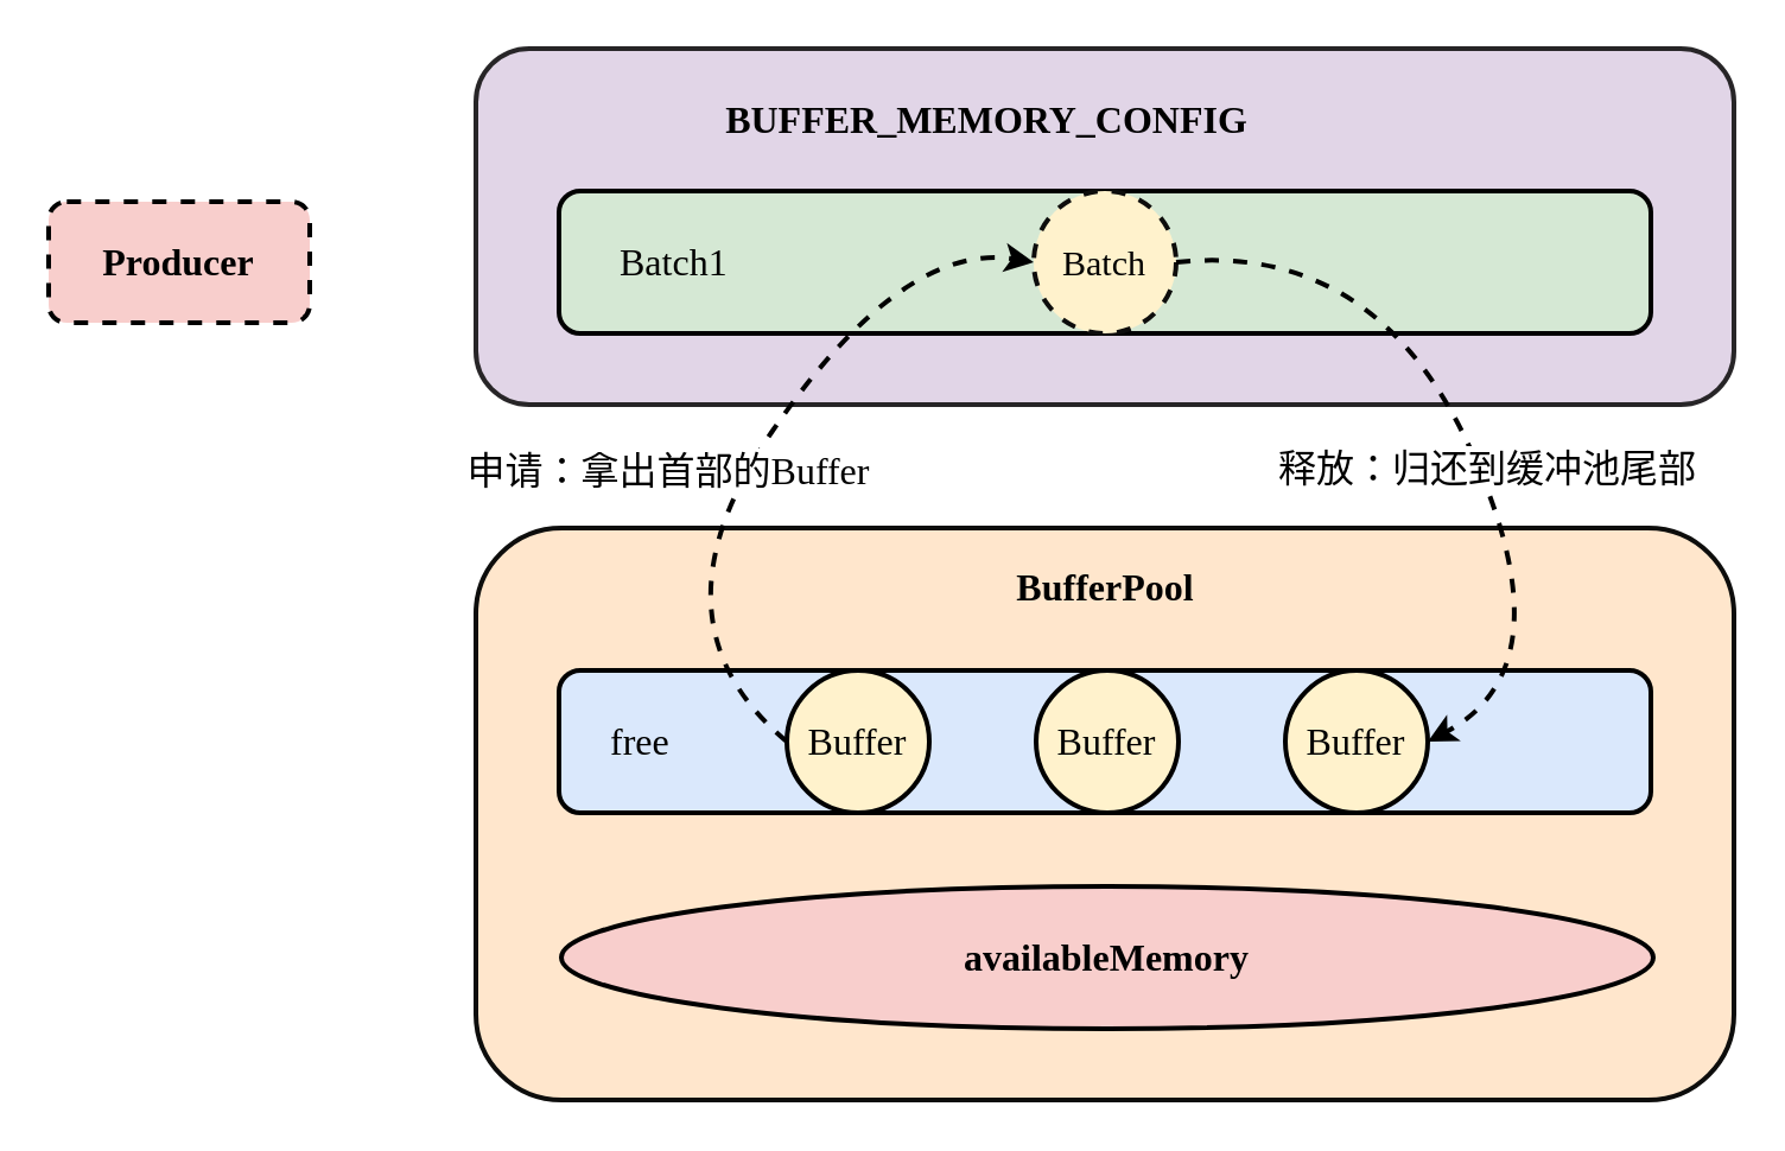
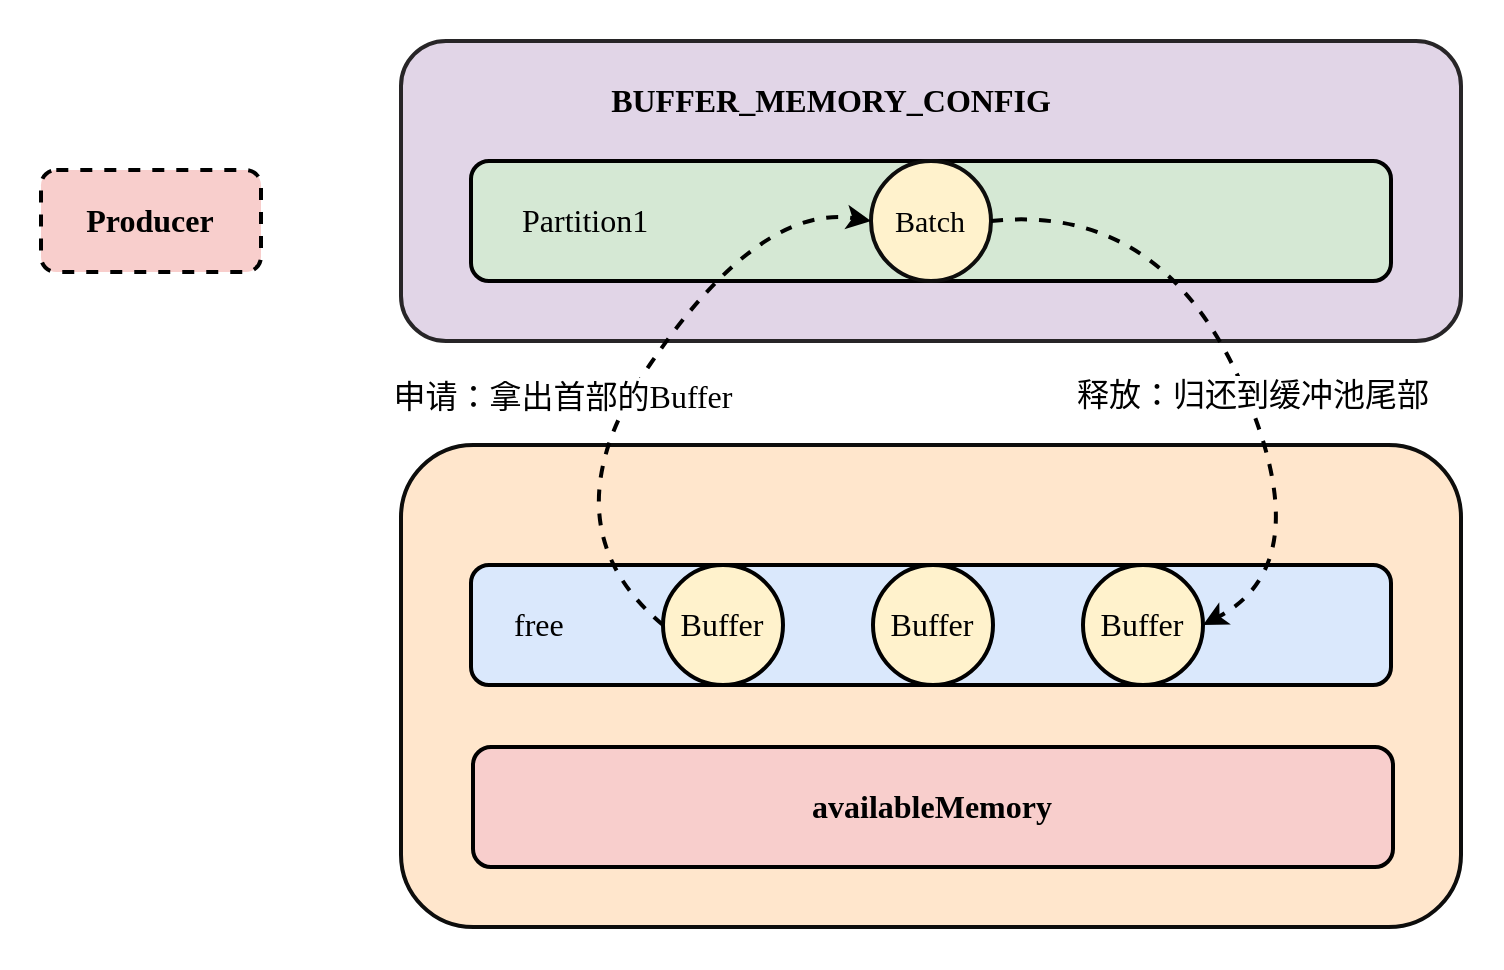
  <mxCell id="0" />
  <mxCell id="1" parent="0" />
  <mxCell id="2" value="" style="rounded=1;whiteSpace=wrap;html=1;fillColor=#e1d5e7;strokeColor=#272527;strokeWidth=2;" vertex="1" parent="1"><mxGeometry x="200" y="20" width="530" height="150" as="geometry" /></mxCell>
- <mxCell id="3" value="&lt;font face=&quot;Times New Roman&quot; style=&quot;font-size: 16px;&quot;&gt;&amp;nbsp; &amp;nbsp; &amp;nbsp; &lt;font style=&quot;font-size: 16px;&quot;&gt;Batch1&lt;/font&gt;&lt;/font&gt;" style="rounded=1;whiteSpace=wrap;html=1;fillColor=#d5e8d4;strokeColor=#000000;align=left;strokeWidth=2;" vertex="1" parent="1"><mxGeometry x="235" y="80" width="460" height="60" as="geometry" /></mxCell>
+ <mxCell id="3" value="&lt;font face=&quot;Times New Roman&quot; style=&quot;font-size: 16px;&quot;&gt;&amp;nbsp; &amp;nbsp; &amp;nbsp; &lt;font style=&quot;font-size: 16px;&quot;&gt;Partition1&lt;/font&gt;&lt;/font&gt;" style="rounded=1;whiteSpace=wrap;html=1;fillColor=#d5e8d4;strokeColor=#000000;align=left;strokeWidth=2;" vertex="1" parent="1"><mxGeometry x="235" y="80" width="460" height="60" as="geometry" /></mxCell>
  <mxCell id="4" value="&lt;font size=&quot;1&quot; style=&quot;&quot; face=&quot;Times New Roman&quot;&gt;&lt;b style=&quot;font-size: 16px;&quot;&gt;BUFFER_MEMORY_CONFIG&lt;/b&gt;&lt;/font&gt;" style="text;html=1;align=center;verticalAlign=middle;resizable=0;points=[];autosize=1;strokeColor=none;fillColor=none;" vertex="1" parent="1"><mxGeometry x="295" y="35" width="240" height="30" as="geometry" /></mxCell>
- <mxCell id="5" value="&lt;font face=&quot;Times New Roman&quot; style=&quot;font-size: 15px;&quot;&gt;Batch&lt;/font&gt;" style="ellipse;whiteSpace=wrap;html=1;aspect=fixed;fillColor=#fff2cc;strokeColor=#0d0d0c;strokeWidth=2;dashed=1;" vertex="1" parent="1"><mxGeometry x="435" y="80" width="60" height="60" as="geometry" /></mxCell>
+ <mxCell id="5" value="&lt;font face=&quot;Times New Roman&quot; style=&quot;font-size: 15px;&quot;&gt;Batch&lt;/font&gt;" style="ellipse;whiteSpace=wrap;html=1;aspect=fixed;fillColor=#fff2cc;strokeColor=#0d0d0c;strokeWidth=2;" vertex="1" parent="1"><mxGeometry x="435" y="80" width="60" height="60" as="geometry" /></mxCell>
  <mxCell id="6" value="" style="rounded=1;whiteSpace=wrap;html=1;fillColor=#ffe6cc;strokeColor=#0d0d0c;strokeWidth=2;" vertex="1" parent="1"><mxGeometry x="200" y="222" width="530" height="241" as="geometry" /></mxCell>
  <mxCell id="7" value="&lt;font face=&quot;Times New Roman&quot; style=&quot;font-size: 16px;&quot;&gt;&amp;nbsp; &amp;nbsp; &amp;nbsp;free&lt;/font&gt;" style="rounded=1;whiteSpace=wrap;html=1;align=left;fillColor=#dae8fc;strokeColor=#000000;strokeWidth=2;" vertex="1" parent="1"><mxGeometry x="235" y="282" width="460" height="60" as="geometry" /></mxCell>
- <mxCell id="8" value="&lt;b&gt;&lt;font style=&quot;font-size: 16px;&quot; face=&quot;Times New Roman&quot;&gt;BufferPool&lt;/font&gt;&lt;/b&gt;" style="text;html=1;align=center;verticalAlign=middle;resizable=0;points=[];autosize=1;strokeColor=none;fillColor=none;" vertex="1" parent="1"><mxGeometry x="415" y="232" width="100" height="30" as="geometry" /></mxCell>
  <mxCell id="9" value="&lt;font face=&quot;Times New Roman&quot; style=&quot;font-size: 16px;&quot;&gt;Buffer&lt;/font&gt;" style="ellipse;whiteSpace=wrap;html=1;aspect=fixed;fillColor=#fff2cc;strokeColor=#000000;strokeWidth=2;" vertex="1" parent="1"><mxGeometry x="331" y="282" width="60" height="60" as="geometry" /></mxCell>
- <mxCell id="10" value="&lt;b&gt;&lt;font style=&quot;font-size: 16px;&quot; face=&quot;Times New Roman&quot;&gt;availableMemory&lt;/font&gt;&lt;/b&gt;" style="ellipse;whiteSpace=wrap;html=1;fillColor=#f8cecc;strokeColor=#000000;strokeWidth=2;" vertex="1" parent="1"><mxGeometry x="236" y="373" width="460" height="60" as="geometry" /></mxCell>
+ <mxCell id="10" value="&lt;b&gt;&lt;font style=&quot;font-size: 16px;&quot; face=&quot;Times New Roman&quot;&gt;availableMemory&lt;/font&gt;&lt;/b&gt;" style="rounded=1;whiteSpace=wrap;html=1;fillColor=#f8cecc;strokeColor=#000000;strokeWidth=2;" vertex="1" parent="1"><mxGeometry x="236" y="373" width="460" height="60" as="geometry" /></mxCell>
  <mxCell id="11" value="&lt;font face=&quot;Times New Roman&quot; style=&quot;font-size: 16px;&quot;&gt;Buffer&lt;/font&gt;" style="ellipse;whiteSpace=wrap;html=1;aspect=fixed;fillColor=#fff2cc;strokeColor=#000000;strokeWidth=2;" vertex="1" parent="1"><mxGeometry x="436" y="282" width="60" height="60" as="geometry" /></mxCell>
  <mxCell id="12" value="&lt;font face=&quot;Times New Roman&quot; style=&quot;font-size: 16px;&quot;&gt;Buffer&lt;/font&gt;" style="ellipse;whiteSpace=wrap;html=1;aspect=fixed;fillColor=#fff2cc;strokeColor=#000000;strokeWidth=2;" vertex="1" parent="1"><mxGeometry x="541" y="282" width="60" height="60" as="geometry" /></mxCell>
  <mxCell id="13" value="&lt;font face=&quot;Times New Roman&quot; style=&quot;font-size: 16px;&quot;&gt;&lt;b&gt;Producer&lt;/b&gt;&lt;/font&gt;" style="rounded=1;whiteSpace=wrap;html=1;fillColor=#f8cecc;strokeColor=#000000;strokeWidth=2;dashed=1;" vertex="1" parent="1"><mxGeometry x="20" y="84.5" width="110" height="51" as="geometry" /></mxCell>
  <mxCell id="14" value="" style="curved=1;endArrow=classic;html=1;rounded=0;exitX=0;exitY=0.5;exitDx=0;exitDy=0;entryX=0;entryY=0.5;entryDx=0;entryDy=0;dashed=1;strokeWidth=2;" edge="1" parent="1" source="9" target="5"><mxGeometry width="50" height="50" relative="1" as="geometry"><mxPoint x="380" y="301" as="sourcePoint" /><mxPoint x="430" y="251" as="targetPoint" /><Array as="points"><mxPoint x="270" y="261" /><mxPoint x="380" y="101" /></Array></mxGeometry></mxCell>
  <mxCell id="15" value="&lt;font face=&quot;Times New Roman&quot; style=&quot;font-size: 16px;&quot;&gt;申请：拿出首部的Buffer&lt;/font&gt;" style="edgeLabel;html=1;align=center;verticalAlign=middle;resizable=0;points=[];" vertex="1" connectable="0" parent="14"><mxGeometry x="-0.008" relative="1" as="geometry"><mxPoint x="-37" y="5" as="offset" /></mxGeometry></mxCell>
  <mxCell id="16" value="" style="curved=1;endArrow=classic;html=1;rounded=0;exitX=1;exitY=0.5;exitDx=0;exitDy=0;entryX=1;entryY=0.5;entryDx=0;entryDy=0;dashed=1;strokeWidth=2;" edge="1" parent="1" source="5" target="12"><mxGeometry width="50" height="50" relative="1" as="geometry"><mxPoint x="780" y="261" as="sourcePoint" /><mxPoint x="830" y="191" as="targetPoint" /><Array as="points"><mxPoint x="580" y="101" /><mxPoint x="660" y="281" /></Array></mxGeometry></mxCell>
  <mxCell id="17" value="&lt;font face=&quot;Times New Roman&quot; style=&quot;font-size: 16px;&quot;&gt;释放：归还到缓冲池尾部&lt;/font&gt;" style="edgeLabel;html=1;align=center;verticalAlign=middle;resizable=0;points=[];" vertex="1" connectable="0" parent="16"><mxGeometry x="0.165" y="-2" relative="1" as="geometry"><mxPoint y="-13" as="offset" /></mxGeometry></mxCell>
